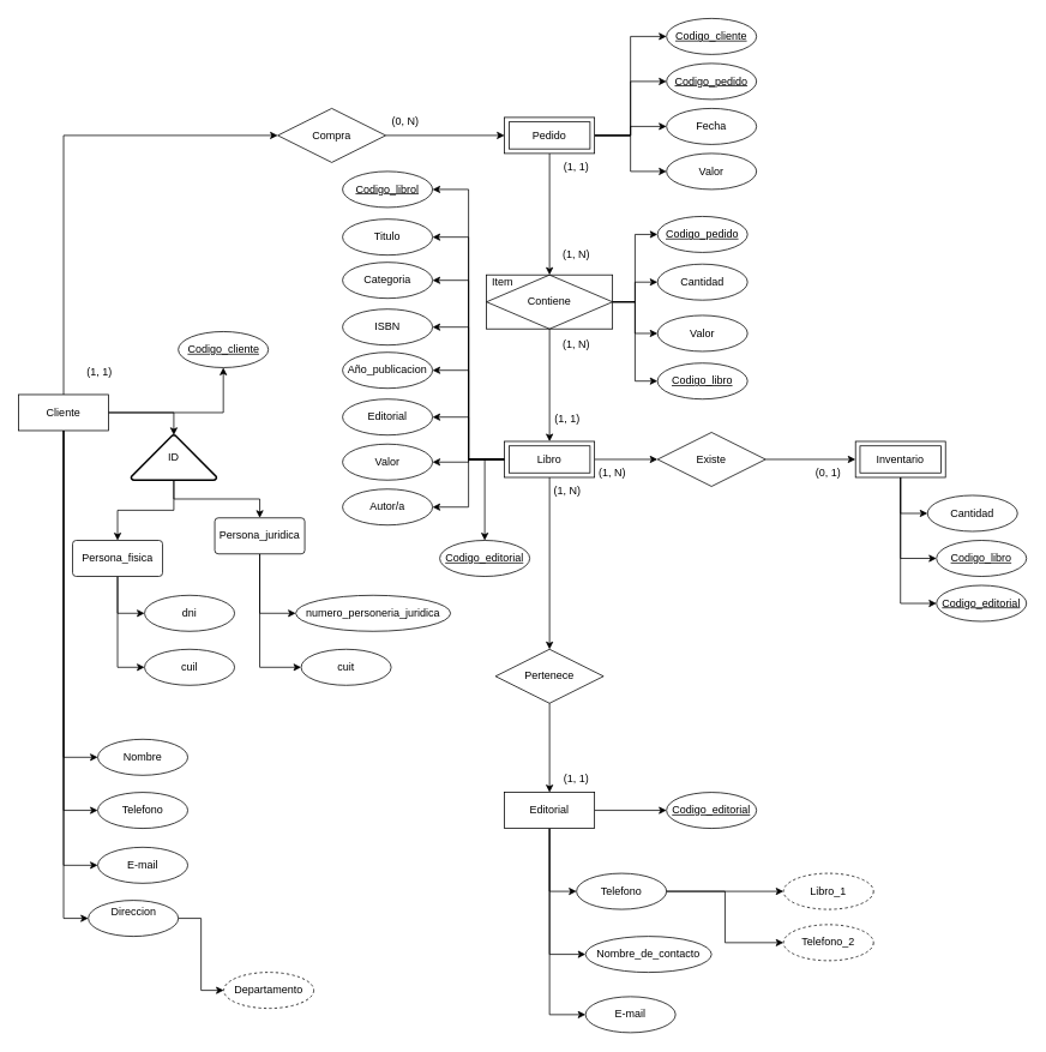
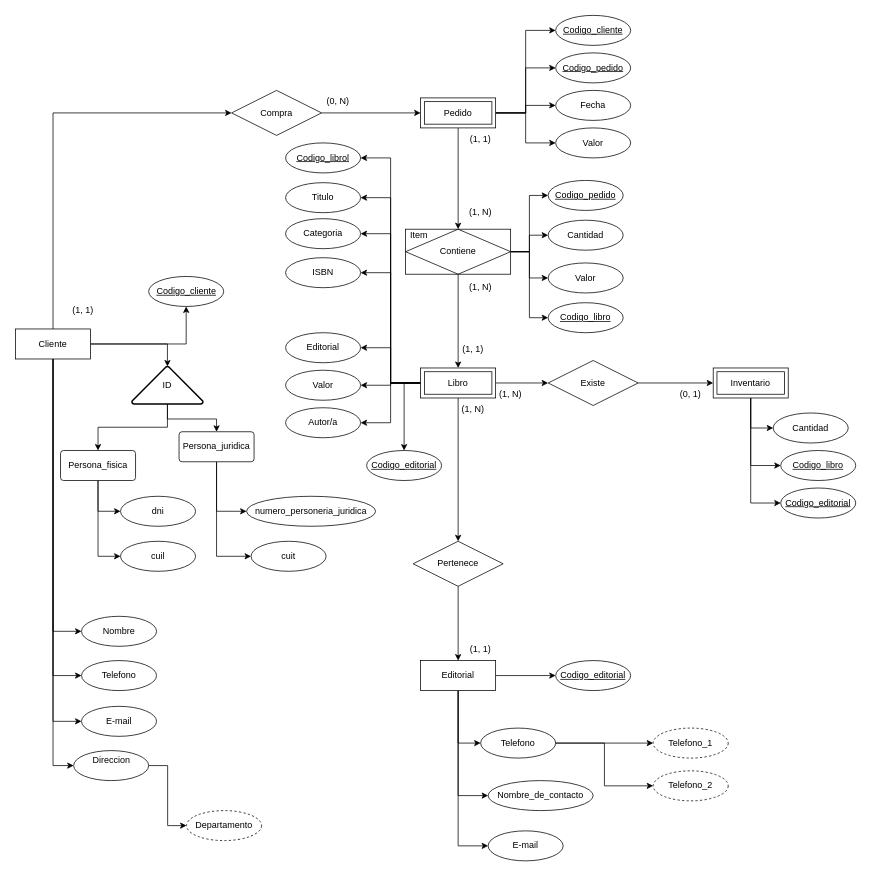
  <mxCell id="0" />
  <mxCell id="1" parent="0" />
  <mxCell id="2" style="edgeStyle=orthogonalEdgeStyle;rounded=0;orthogonalLoop=1;jettySize=auto;html=1;exitX=0.5;exitY=1;exitDx=0;exitDy=0;entryX=0;entryY=0.5;entryDx=0;entryDy=0;" parent="1" source="7" target="59" edge="1"><mxGeometry relative="1" as="geometry" /></mxCell>
  <mxCell id="3" style="edgeStyle=orthogonalEdgeStyle;rounded=0;orthogonalLoop=1;jettySize=auto;html=1;entryX=0;entryY=0.5;entryDx=0;entryDy=0;" parent="1" source="7" target="60" edge="1"><mxGeometry relative="1" as="geometry" /></mxCell>
  <mxCell id="4" style="edgeStyle=orthogonalEdgeStyle;rounded=0;orthogonalLoop=1;jettySize=auto;html=1;entryX=0;entryY=0.5;entryDx=0;entryDy=0;" parent="1" source="7" target="61" edge="1"><mxGeometry relative="1" as="geometry" /></mxCell>
  <mxCell id="5" style="edgeStyle=orthogonalEdgeStyle;rounded=0;orthogonalLoop=1;jettySize=auto;html=1;entryX=0;entryY=0.5;entryDx=0;entryDy=0;" parent="1" source="7" target="62" edge="1"><mxGeometry relative="1" as="geometry" /></mxCell>
  <mxCell id="6" style="edgeStyle=orthogonalEdgeStyle;rounded=0;orthogonalLoop=1;jettySize=auto;html=1;entryX=0.5;entryY=1;entryDx=0;entryDy=0;" parent="1" source="7" target="96" edge="1"><mxGeometry relative="1" as="geometry" /></mxCell>
  <mxCell id="7" value="&lt;div&gt;Cliente&lt;/div&gt;" style="whiteSpace=wrap;html=1;align=center;" parent="1" vertex="1"><mxGeometry y="438" width="100" height="40" as="geometry" x="20" /></mxCell>
  <mxCell id="8" style="edgeStyle=orthogonalEdgeStyle;rounded=0;orthogonalLoop=1;jettySize=auto;html=1;entryX=0.5;entryY=0;entryDx=0;entryDy=0;" parent="1" source="13" target="55" edge="1"><mxGeometry relative="1" as="geometry" /></mxCell>
  <mxCell id="9" style="edgeStyle=orthogonalEdgeStyle;rounded=0;orthogonalLoop=1;jettySize=auto;html=1;entryX=0;entryY=0.5;entryDx=0;entryDy=0;" parent="1" source="13" target="80" edge="1"><mxGeometry relative="1" as="geometry" /></mxCell>
  <mxCell id="10" style="edgeStyle=orthogonalEdgeStyle;rounded=0;orthogonalLoop=1;jettySize=auto;html=1;entryX=0;entryY=0.5;entryDx=0;entryDy=0;" parent="1" source="13" target="98" edge="1"><mxGeometry relative="1" as="geometry" /></mxCell>
  <mxCell id="11" style="edgeStyle=orthogonalEdgeStyle;rounded=0;orthogonalLoop=1;jettySize=auto;html=1;entryX=0;entryY=0.5;entryDx=0;entryDy=0;" parent="1" source="13" target="100" edge="1"><mxGeometry relative="1" as="geometry" /></mxCell>
  <mxCell id="12" style="edgeStyle=orthogonalEdgeStyle;rounded=0;orthogonalLoop=1;jettySize=auto;html=1;entryX=0;entryY=0.5;entryDx=0;entryDy=0;" parent="1" source="13" target="79" edge="1"><mxGeometry relative="1" as="geometry" /></mxCell>
  <mxCell id="13" value="&lt;div&gt;Pedido&lt;/div&gt;" style="shape=ext;margin=3;double=1;whiteSpace=wrap;html=1;align=center;" parent="1" vertex="1"><mxGeometry x="560" y="130" width="100" height="40" as="geometry" /></mxCell>
  <mxCell id="14" style="edgeStyle=orthogonalEdgeStyle;rounded=0;orthogonalLoop=1;jettySize=auto;html=1;entryX=0;entryY=0.5;entryDx=0;entryDy=0;" parent="1" source="18" target="92" edge="1"><mxGeometry relative="1" as="geometry" /></mxCell>
  <mxCell id="15" style="edgeStyle=orthogonalEdgeStyle;rounded=0;orthogonalLoop=1;jettySize=auto;html=1;entryX=0;entryY=0.5;entryDx=0;entryDy=0;" parent="1" source="18" target="89" edge="1"><mxGeometry relative="1" as="geometry" /></mxCell>
  <mxCell id="16" style="edgeStyle=orthogonalEdgeStyle;rounded=0;orthogonalLoop=1;jettySize=auto;html=1;entryX=0;entryY=0.5;entryDx=0;entryDy=0;" parent="1" source="18" target="95" edge="1"><mxGeometry relative="1" as="geometry" /></mxCell>
  <mxCell id="17" style="edgeStyle=orthogonalEdgeStyle;rounded=0;orthogonalLoop=1;jettySize=auto;html=1;entryX=0;entryY=0.5;entryDx=0;entryDy=0;" parent="1" source="18" target="97" edge="1"><mxGeometry relative="1" as="geometry" /></mxCell>
  <mxCell id="18" value="&lt;div&gt;Editorial&lt;/div&gt;" style="whiteSpace=wrap;html=1;align=center;" parent="1" vertex="1"><mxGeometry x="560" y="880" width="100" height="40" as="geometry" /></mxCell>
  <mxCell id="19" style="edgeStyle=orthogonalEdgeStyle;rounded=0;orthogonalLoop=1;jettySize=auto;html=1;" parent="1" source="30" target="43" edge="1"><mxGeometry relative="1" as="geometry" /></mxCell>
  <mxCell id="20" style="edgeStyle=orthogonalEdgeStyle;rounded=0;orthogonalLoop=1;jettySize=auto;html=1;entryX=0;entryY=0.5;entryDx=0;entryDy=0;" parent="1" source="30" target="47" edge="1"><mxGeometry relative="1" as="geometry" /></mxCell>
  <mxCell id="21" style="edgeStyle=orthogonalEdgeStyle;rounded=0;orthogonalLoop=1;jettySize=auto;html=1;entryX=1;entryY=0.5;entryDx=0;entryDy=0;" parent="1" source="30" target="88" edge="1"><mxGeometry relative="1" as="geometry" /></mxCell>
  <mxCell id="22" style="edgeStyle=orthogonalEdgeStyle;rounded=0;orthogonalLoop=1;jettySize=auto;html=1;entryX=1;entryY=0.5;entryDx=0;entryDy=0;" parent="1" source="30" target="87" edge="1"><mxGeometry relative="1" as="geometry" /></mxCell>
  <mxCell id="23" style="edgeStyle=orthogonalEdgeStyle;rounded=0;orthogonalLoop=1;jettySize=auto;html=1;entryX=1;entryY=0.5;entryDx=0;entryDy=0;" parent="1" source="30" target="86" edge="1"><mxGeometry relative="1" as="geometry" /></mxCell>
- <mxCell id="24" style="edgeStyle=orthogonalEdgeStyle;rounded=0;orthogonalLoop=1;jettySize=auto;html=1;entryX=1;entryY=0.5;entryDx=0;entryDy=0;" parent="1" source="30" target="84" edge="1"><mxGeometry relative="1" as="geometry" /></mxCell>
  <mxCell id="25" style="edgeStyle=orthogonalEdgeStyle;rounded=0;orthogonalLoop=1;jettySize=auto;html=1;entryX=1;entryY=0.5;entryDx=0;entryDy=0;" parent="1" source="30" target="82" edge="1"><mxGeometry relative="1" as="geometry" /></mxCell>
  <mxCell id="26" style="edgeStyle=orthogonalEdgeStyle;rounded=0;orthogonalLoop=1;jettySize=auto;html=1;entryX=1;entryY=0.5;entryDx=0;entryDy=0;" parent="1" source="30" target="85" edge="1"><mxGeometry relative="1" as="geometry" /></mxCell>
  <mxCell id="27" style="edgeStyle=orthogonalEdgeStyle;rounded=0;orthogonalLoop=1;jettySize=auto;html=1;entryX=1;entryY=0.5;entryDx=0;entryDy=0;" parent="1" source="30" target="83" edge="1"><mxGeometry relative="1" as="geometry" /></mxCell>
  <mxCell id="28" style="edgeStyle=orthogonalEdgeStyle;rounded=0;orthogonalLoop=1;jettySize=auto;html=1;entryX=0.5;entryY=0;entryDx=0;entryDy=0;exitX=0;exitY=0.5;exitDx=0;exitDy=0;" parent="1" source="30" target="99" edge="1"><mxGeometry relative="1" as="geometry" /></mxCell>
  <mxCell id="29" style="edgeStyle=orthogonalEdgeStyle;rounded=0;orthogonalLoop=1;jettySize=auto;html=1;entryX=1;entryY=0.5;entryDx=0;entryDy=0;" parent="1" source="30" target="104" edge="1"><mxGeometry relative="1" as="geometry" /></mxCell>
  <mxCell id="30" value="Libro" style="shape=ext;margin=3;double=1;whiteSpace=wrap;html=1;align=center;" parent="1" vertex="1"><mxGeometry x="560" y="490" width="100" height="40" as="geometry" /></mxCell>
  <mxCell id="31" style="edgeStyle=orthogonalEdgeStyle;rounded=0;orthogonalLoop=1;jettySize=auto;html=1;entryX=0;entryY=0.5;entryDx=0;entryDy=0;" parent="1" source="34" target="81" edge="1"><mxGeometry relative="1" as="geometry" /></mxCell>
  <mxCell id="32" style="edgeStyle=orthogonalEdgeStyle;rounded=0;orthogonalLoop=1;jettySize=auto;html=1;entryX=0;entryY=0.5;entryDx=0;entryDy=0;" parent="1" source="34" target="105" edge="1"><mxGeometry relative="1" as="geometry" /></mxCell>
  <mxCell id="33" style="edgeStyle=orthogonalEdgeStyle;rounded=0;orthogonalLoop=1;jettySize=auto;html=1;entryX=0;entryY=0.5;entryDx=0;entryDy=0;" parent="1" source="34" target="106" edge="1"><mxGeometry relative="1" as="geometry" /></mxCell>
  <mxCell id="34" value="Inventario" style="shape=ext;margin=3;double=1;whiteSpace=wrap;html=1;align=center;" parent="1" vertex="1"><mxGeometry x="950" y="490" width="100" height="40" as="geometry" /></mxCell>
  <mxCell id="35" style="edgeStyle=orthogonalEdgeStyle;rounded=0;orthogonalLoop=1;jettySize=auto;html=1;exitX=1;exitY=0.5;exitDx=0;exitDy=0;" parent="1" source="36" target="13" edge="1"><mxGeometry relative="1" as="geometry" /></mxCell>
  <mxCell id="36" value="Compra" style="shape=rhombus;perimeter=rhombusPerimeter;whiteSpace=wrap;html=1;align=center;" parent="1" vertex="1"><mxGeometry x="308" y="120" width="120" height="60" as="geometry" /></mxCell>
  <mxCell id="37" style="edgeStyle=orthogonalEdgeStyle;rounded=0;orthogonalLoop=1;jettySize=auto;html=1;entryX=0;entryY=0.5;entryDx=0;entryDy=0;" parent="1" source="7" target="36" edge="1"><mxGeometry relative="1" as="geometry"><Array as="points"><mxPoint x="70" y="150" /></Array></mxGeometry></mxCell>
  <mxCell id="38" value="(1, 1)" style="text;html=1;align=center;verticalAlign=middle;whiteSpace=wrap;rounded=0;" parent="1" vertex="1"><mxGeometry x="80" y="398" width="60" height="30" as="geometry" /></mxCell>
  <mxCell id="39" value="(0, N)" style="text;html=1;align=center;verticalAlign=middle;whiteSpace=wrap;rounded=0;" parent="1" vertex="1"><mxGeometry x="420" y="120" width="60" height="30" as="geometry" /></mxCell>
  <mxCell id="40" value="(1, 1)" style="text;html=1;align=center;verticalAlign=middle;whiteSpace=wrap;rounded=0;" parent="1" vertex="1"><mxGeometry x="610" y="170" width="60" height="30" as="geometry" /></mxCell>
  <mxCell id="41" value="(1, 1)" style="text;html=1;align=center;verticalAlign=middle;whiteSpace=wrap;rounded=0;" parent="1" vertex="1"><mxGeometry x="600" y="450" width="60" height="30" as="geometry" /></mxCell>
  <mxCell id="42" style="edgeStyle=orthogonalEdgeStyle;rounded=0;orthogonalLoop=1;jettySize=auto;html=1;entryX=0.5;entryY=0;entryDx=0;entryDy=0;" parent="1" source="43" target="18" edge="1"><mxGeometry relative="1" as="geometry" /></mxCell>
  <mxCell id="43" value="Pertenece" style="shape=rhombus;perimeter=rhombusPerimeter;whiteSpace=wrap;html=1;align=center;" parent="1" vertex="1"><mxGeometry x="550" y="721" width="120" height="60" as="geometry" /></mxCell>
  <mxCell id="44" value="(1, N)" style="text;html=1;align=center;verticalAlign=middle;whiteSpace=wrap;rounded=0;" parent="1" vertex="1"><mxGeometry x="600" y="530" width="60" height="30" as="geometry" /></mxCell>
  <mxCell id="45" value="(1, 1)" style="text;html=1;align=center;verticalAlign=middle;whiteSpace=wrap;rounded=0;" parent="1" vertex="1"><mxGeometry x="610" y="850" width="60" height="30" as="geometry" /></mxCell>
  <mxCell id="46" style="edgeStyle=orthogonalEdgeStyle;rounded=0;orthogonalLoop=1;jettySize=auto;html=1;entryX=0;entryY=0.5;entryDx=0;entryDy=0;" parent="1" source="47" target="34" edge="1"><mxGeometry relative="1" as="geometry" /></mxCell>
  <mxCell id="47" value="Existe" style="shape=rhombus;perimeter=rhombusPerimeter;whiteSpace=wrap;html=1;align=center;" parent="1" vertex="1"><mxGeometry x="730" y="480" width="120" height="60" as="geometry" /></mxCell>
  <mxCell id="48" value="(0, 1)" style="text;html=1;align=center;verticalAlign=middle;whiteSpace=wrap;rounded=0;" parent="1" vertex="1"><mxGeometry x="890" y="510" width="60" height="30" as="geometry" /></mxCell>
  <mxCell id="49" value="(1, N)" style="text;html=1;align=center;verticalAlign=middle;whiteSpace=wrap;rounded=0;" parent="1" vertex="1"><mxGeometry x="650" y="510" width="60" height="30" as="geometry" /></mxCell>
  <mxCell id="50" style="edgeStyle=orthogonalEdgeStyle;rounded=0;orthogonalLoop=1;jettySize=auto;html=1;" parent="1" source="55" target="30" edge="1"><mxGeometry relative="1" as="geometry" /></mxCell>
  <mxCell id="51" style="edgeStyle=orthogonalEdgeStyle;rounded=0;orthogonalLoop=1;jettySize=auto;html=1;entryX=0;entryY=0.5;entryDx=0;entryDy=0;" parent="1" source="55" target="101" edge="1"><mxGeometry relative="1" as="geometry" /></mxCell>
  <mxCell id="52" style="edgeStyle=orthogonalEdgeStyle;rounded=0;orthogonalLoop=1;jettySize=auto;html=1;entryX=0;entryY=0.5;entryDx=0;entryDy=0;" parent="1" source="55" target="103" edge="1"><mxGeometry relative="1" as="geometry" /></mxCell>
  <mxCell id="53" style="edgeStyle=orthogonalEdgeStyle;rounded=0;orthogonalLoop=1;jettySize=auto;html=1;entryX=0;entryY=0.5;entryDx=0;entryDy=0;" parent="1" source="55" target="102" edge="1"><mxGeometry relative="1" as="geometry" /></mxCell>
  <mxCell id="54" style="edgeStyle=orthogonalEdgeStyle;rounded=0;orthogonalLoop=1;jettySize=auto;html=1;entryX=0;entryY=0.5;entryDx=0;entryDy=0;" parent="1" source="55" target="107" edge="1"><mxGeometry relative="1" as="geometry" /></mxCell>
  <mxCell id="55" value="Contiene" style="shape=associativeEntity;whiteSpace=wrap;html=1;align=center;" parent="1" vertex="1"><mxGeometry x="540" y="305" width="140" height="60" as="geometry" /></mxCell>
  <mxCell id="56" value="&lt;div&gt;Item&lt;/div&gt;" style="text;html=1;align=center;verticalAlign=middle;whiteSpace=wrap;rounded=0;" parent="1" vertex="1"><mxGeometry x="528" y="298" width="60" height="30" as="geometry" /></mxCell>
  <mxCell id="57" value="(1, N)" style="text;html=1;align=center;verticalAlign=middle;whiteSpace=wrap;rounded=0;" parent="1" vertex="1"><mxGeometry x="610" y="268" width="60" height="30" as="geometry" /></mxCell>
  <mxCell id="58" value="(1, N)" style="text;html=1;align=center;verticalAlign=middle;whiteSpace=wrap;rounded=0;" parent="1" vertex="1"><mxGeometry x="610" y="368" width="60" height="30" as="geometry" /></mxCell>
  <mxCell id="59" value="Nombre" style="ellipse;whiteSpace=wrap;html=1;align=center;" parent="1" vertex="1"><mxGeometry x="108" y="821" width="100" height="40" as="geometry" /></mxCell>
  <mxCell id="60" value="&lt;div&gt;Direccion&lt;/div&gt;&lt;div&gt;&lt;br&gt;&lt;/div&gt;" style="ellipse;whiteSpace=wrap;html=1;align=center;" parent="1" vertex="1"><mxGeometry x="97.5" y="1000" width="100" height="40" as="geometry" /></mxCell>
  <mxCell id="61" value="&lt;div&gt;Telefono&lt;/div&gt;" style="ellipse;whiteSpace=wrap;html=1;align=center;" parent="1" vertex="1"><mxGeometry x="108" y="880" width="100" height="40" as="geometry" /></mxCell>
  <mxCell id="62" value="E-mail" style="ellipse;whiteSpace=wrap;html=1;align=center;" parent="1" vertex="1"><mxGeometry x="108" y="941" width="100" height="40" as="geometry" /></mxCell>
  <mxCell id="63" value="Departamento" style="ellipse;whiteSpace=wrap;html=1;align=center;dashed=1;" parent="1" vertex="1"><mxGeometry x="248" y="1080" width="100" height="40" as="geometry" /></mxCell>
  <mxCell id="64" style="edgeStyle=orthogonalEdgeStyle;rounded=0;orthogonalLoop=1;jettySize=auto;html=1;entryX=0;entryY=0.5;entryDx=0;entryDy=0;" parent="1" source="60" target="63" edge="1"><mxGeometry relative="1" as="geometry" /></mxCell>
  <mxCell id="65" style="edgeStyle=orthogonalEdgeStyle;rounded=0;orthogonalLoop=1;jettySize=auto;html=1;" parent="1" source="67" target="71" edge="1"><mxGeometry relative="1" as="geometry" /></mxCell>
  <mxCell id="66" style="edgeStyle=orthogonalEdgeStyle;rounded=0;orthogonalLoop=1;jettySize=auto;html=1;entryX=0.5;entryY=0;entryDx=0;entryDy=0;" parent="1" source="67" target="74" edge="1"><mxGeometry relative="1" as="geometry" /></mxCell>
- <mxCell id="67" value="ID" style="strokeWidth=2;html=1;shape=mxgraph.flowchart.extract_or_measurement;whiteSpace=wrap;" parent="1" vertex="1"><mxGeometry x="145" y="483" width="95" height="50" as="geometry" /></mxCell>
+ <mxCell id="67" value="ID" style="strokeWidth=2;html=1;shape=mxgraph.flowchart.extract_or_measurement;whiteSpace=wrap;" parent="1" vertex="1"><mxGeometry x="175" y="488" width="95" height="50" as="geometry" /></mxCell>
  <mxCell id="68" style="edgeStyle=orthogonalEdgeStyle;rounded=0;orthogonalLoop=1;jettySize=auto;html=1;entryX=0.5;entryY=0;entryDx=0;entryDy=0;entryPerimeter=0;" parent="1" source="7" target="67" edge="1"><mxGeometry relative="1" as="geometry" /></mxCell>
  <mxCell id="69" style="edgeStyle=orthogonalEdgeStyle;rounded=0;orthogonalLoop=1;jettySize=auto;html=1;entryX=0;entryY=0.5;entryDx=0;entryDy=0;" parent="1" source="71" target="78" edge="1"><mxGeometry relative="1" as="geometry" /></mxCell>
  <mxCell id="70" style="edgeStyle=orthogonalEdgeStyle;rounded=0;orthogonalLoop=1;jettySize=auto;html=1;entryX=0;entryY=0.5;entryDx=0;entryDy=0;" parent="1" source="71" target="75" edge="1"><mxGeometry relative="1" as="geometry" /></mxCell>
  <mxCell id="71" value="Persona_fisica" style="rounded=1;arcSize=10;whiteSpace=wrap;html=1;align=center;" parent="1" vertex="1"><mxGeometry x="80" y="600" width="100" height="40" as="geometry" /></mxCell>
  <mxCell id="72" style="edgeStyle=orthogonalEdgeStyle;rounded=0;orthogonalLoop=1;jettySize=auto;html=1;entryX=0;entryY=0.5;entryDx=0;entryDy=0;" parent="1" source="74" target="77" edge="1"><mxGeometry relative="1" as="geometry" /></mxCell>
  <mxCell id="73" style="edgeStyle=orthogonalEdgeStyle;rounded=0;orthogonalLoop=1;jettySize=auto;html=1;entryX=0;entryY=0.5;entryDx=0;entryDy=0;" parent="1" source="74" target="76" edge="1"><mxGeometry relative="1" as="geometry" /></mxCell>
  <mxCell id="74" value="Persona_juridica" style="rounded=1;arcSize=10;whiteSpace=wrap;html=1;align=center;" parent="1" vertex="1"><mxGeometry x="238" y="575" width="100" height="40" as="geometry" /></mxCell>
  <mxCell id="75" value="cuil" style="ellipse;whiteSpace=wrap;html=1;align=center;" parent="1" vertex="1"><mxGeometry x="160" y="721" width="100" height="40" as="geometry" /></mxCell>
  <mxCell id="76" value="cuit" style="ellipse;whiteSpace=wrap;html=1;align=center;" parent="1" vertex="1"><mxGeometry x="334" y="721" width="100" height="40" as="geometry" /></mxCell>
  <mxCell id="77" value="numero_personeria_juridica" style="ellipse;whiteSpace=wrap;html=1;align=center;" parent="1" vertex="1"><mxGeometry x="328" y="661" width="172" height="40" as="geometry" /></mxCell>
  <mxCell id="78" value="dni" style="ellipse;whiteSpace=wrap;html=1;align=center;" parent="1" vertex="1"><mxGeometry x="160" y="661" width="100" height="40" as="geometry" /></mxCell>
  <mxCell id="79" value="Fecha" style="ellipse;whiteSpace=wrap;html=1;align=center;" parent="1" vertex="1"><mxGeometry x="740" y="120" width="100" height="40" as="geometry" /></mxCell>
  <mxCell id="80" value="Valor" style="ellipse;whiteSpace=wrap;html=1;align=center;" parent="1" vertex="1"><mxGeometry x="740" y="170" width="100" height="40" as="geometry" /></mxCell>
  <mxCell id="81" value="Cantidad" style="ellipse;whiteSpace=wrap;html=1;align=center;" parent="1" vertex="1"><mxGeometry x="1030" y="550" width="100" height="40" as="geometry" /></mxCell>
  <mxCell id="82" value="&lt;div&gt;ISBN&lt;/div&gt;" style="ellipse;whiteSpace=wrap;html=1;align=center;" parent="1" vertex="1"><mxGeometry x="380" y="343" width="100" height="40" as="geometry" /></mxCell>
  <mxCell id="83" value="Titulo" style="ellipse;whiteSpace=wrap;html=1;align=center;" parent="1" vertex="1"><mxGeometry x="380" y="243" width="100" height="40" as="geometry" /></mxCell>
- <mxCell id="84" value="Año_publicacion" style="ellipse;whiteSpace=wrap;html=1;align=center;" parent="1" vertex="1"><mxGeometry x="380" y="391" width="100" height="40" as="geometry" /></mxCell>
  <mxCell id="85" value="Categoria" style="ellipse;whiteSpace=wrap;html=1;align=center;" parent="1" vertex="1"><mxGeometry x="380" y="291" width="100" height="40" as="geometry" /></mxCell>
  <mxCell id="86" value="Editorial" style="ellipse;whiteSpace=wrap;html=1;align=center;" parent="1" vertex="1"><mxGeometry x="380" y="443" width="100" height="40" as="geometry" /></mxCell>
  <mxCell id="87" value="Valor" style="ellipse;whiteSpace=wrap;html=1;align=center;" parent="1" vertex="1"><mxGeometry x="380" y="493" width="100" height="40" as="geometry" /></mxCell>
  <mxCell id="88" value="Autor/a" style="ellipse;whiteSpace=wrap;html=1;align=center;" parent="1" vertex="1"><mxGeometry x="380" y="543" width="100" height="40" as="geometry" /></mxCell>
  <mxCell id="89" value="Nombre_de_contacto" style="ellipse;whiteSpace=wrap;html=1;align=center;" parent="1" vertex="1"><mxGeometry x="650" y="1040" width="140" height="40" as="geometry" /></mxCell>
  <mxCell id="90" style="edgeStyle=orthogonalEdgeStyle;rounded=0;orthogonalLoop=1;jettySize=auto;html=1;entryX=0;entryY=0.5;entryDx=0;entryDy=0;" parent="1" source="92" target="93" edge="1"><mxGeometry relative="1" as="geometry" /></mxCell>
  <mxCell id="91" style="edgeStyle=orthogonalEdgeStyle;rounded=0;orthogonalLoop=1;jettySize=auto;html=1;entryX=0;entryY=0.5;entryDx=0;entryDy=0;" parent="1" source="92" target="94" edge="1"><mxGeometry relative="1" as="geometry" /></mxCell>
  <mxCell id="92" value="&lt;div&gt;Telefono&lt;/div&gt;" style="ellipse;whiteSpace=wrap;html=1;align=center;" parent="1" vertex="1"><mxGeometry x="640" y="970" width="100" height="40" as="geometry" /></mxCell>
- <mxCell id="93" value="Libro_1" style="ellipse;whiteSpace=wrap;html=1;align=center;dashed=1;" parent="1" vertex="1"><mxGeometry x="870" y="970" width="100" height="40" as="geometry" /></mxCell>
+ <mxCell id="93" value="Telefono_1" style="ellipse;whiteSpace=wrap;html=1;align=center;dashed=1;" parent="1" vertex="1"><mxGeometry x="870" y="970" width="100" height="40" as="geometry" /></mxCell>
  <mxCell id="94" value="Telefono_2" style="ellipse;whiteSpace=wrap;html=1;align=center;dashed=1;" parent="1" vertex="1"><mxGeometry x="870" y="1027" width="100" height="40" as="geometry" /></mxCell>
  <mxCell id="95" value="E-mail" style="ellipse;whiteSpace=wrap;html=1;align=center;" parent="1" vertex="1"><mxGeometry x="650" y="1107" width="100" height="40" as="geometry" /></mxCell>
  <mxCell id="96" value="Codigo_cliente" style="ellipse;whiteSpace=wrap;html=1;align=center;fontStyle=4;" parent="1" vertex="1"><mxGeometry x="197.5" y="368" width="100" height="40" as="geometry" /></mxCell>
  <mxCell id="97" value="&lt;div&gt;Codigo_editorial&lt;/div&gt;" style="ellipse;whiteSpace=wrap;html=1;align=center;fontStyle=4;" parent="1" vertex="1"><mxGeometry x="740" y="880" width="100" height="40" as="geometry" /></mxCell>
  <mxCell id="98" value="Codigo_cliente" style="ellipse;whiteSpace=wrap;html=1;align=center;fontStyle=4;" parent="1" vertex="1"><mxGeometry x="740" y="20" width="100" height="40" as="geometry" /></mxCell>
  <mxCell id="99" value="&lt;div&gt;Codigo_editorial&lt;/div&gt;" style="ellipse;whiteSpace=wrap;html=1;align=center;fontStyle=4;" parent="1" vertex="1"><mxGeometry x="488" y="600" width="100" height="40" as="geometry" /></mxCell>
  <mxCell id="100" value="Codigo_pedido" style="ellipse;whiteSpace=wrap;html=1;align=center;fontStyle=4;" parent="1" vertex="1"><mxGeometry x="740" y="70" width="100" height="40" as="geometry" /></mxCell>
  <mxCell id="101" value="Cantidad" style="ellipse;whiteSpace=wrap;html=1;align=center;" parent="1" vertex="1"><mxGeometry x="730" y="293" width="100" height="40" as="geometry" /></mxCell>
  <mxCell id="102" value="Valor" style="ellipse;whiteSpace=wrap;html=1;align=center;" parent="1" vertex="1"><mxGeometry x="730" y="350" width="100" height="40" as="geometry" /></mxCell>
  <mxCell id="103" value="Codigo_pedido" style="ellipse;whiteSpace=wrap;html=1;align=center;fontStyle=4;" parent="1" vertex="1"><mxGeometry x="730" y="240" width="100" height="40" as="geometry" /></mxCell>
  <mxCell id="104" value="&lt;div&gt;Codigo_librol&lt;/div&gt;" style="ellipse;whiteSpace=wrap;html=1;align=center;fontStyle=4;" parent="1" vertex="1"><mxGeometry x="380" y="190" width="100" height="40" as="geometry" /></mxCell>
  <mxCell id="105" value="&lt;div&gt;Codigo_libro&lt;/div&gt;" style="ellipse;whiteSpace=wrap;html=1;align=center;fontStyle=4;" parent="1" vertex="1"><mxGeometry x="1040" y="600" width="100" height="40" as="geometry" /></mxCell>
  <mxCell id="106" value="&lt;div&gt;Codigo_editorial&lt;/div&gt;" style="ellipse;whiteSpace=wrap;html=1;align=center;fontStyle=4;" parent="1" vertex="1"><mxGeometry x="1040" y="650" width="100" height="40" as="geometry" /></mxCell>
  <mxCell id="107" value="&lt;div&gt;Codigo_libro&lt;/div&gt;" style="ellipse;whiteSpace=wrap;html=1;align=center;fontStyle=4;" parent="1" vertex="1"><mxGeometry x="730" y="403" width="100" height="40" as="geometry" /></mxCell>
